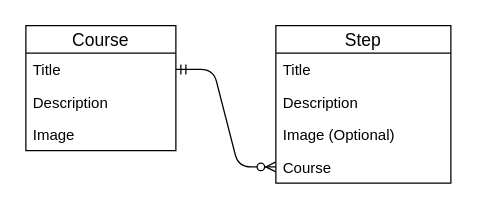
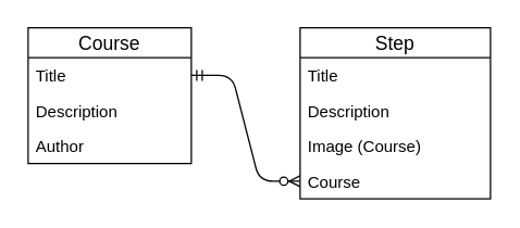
  <mxCell id="0" />
  <mxCell id="1" parent="0" />
  <mxCell id="2" value="Course" style="swimlane;fontStyle=0;childLayout=stackLayout;horizontal=1;startSize=22;horizontalStack=0;resizeParent=1;resizeParentMax=0;resizeLast=0;collapsible=1;marginBottom=0;align=center;fontSize=14;" vertex="1" parent="1"><mxGeometry x="20" y="20" width="120" height="100" as="geometry" /></mxCell>
  <mxCell id="3" value="Title" style="text;strokeColor=none;fillColor=none;spacingLeft=4;spacingRight=4;overflow=hidden;rotatable=0;points=[[0,0.5],[1,0.5]];portConstraint=eastwest;fontSize=12;" vertex="1" parent="2"><mxGeometry y="22" width="120" height="26" as="geometry" /></mxCell>
  <mxCell id="4" value="Description" style="text;strokeColor=none;fillColor=none;spacingLeft=4;spacingRight=4;overflow=hidden;rotatable=0;points=[[0,0.5],[1,0.5]];portConstraint=eastwest;fontSize=12;" vertex="1" parent="2"><mxGeometry y="48" width="120" height="26" as="geometry" /></mxCell>
- <mxCell id="5" value="Image" style="text;strokeColor=none;fillColor=none;spacingLeft=4;spacingRight=4;overflow=hidden;rotatable=0;points=[[0,0.5],[1,0.5]];portConstraint=eastwest;fontSize=12;" vertex="1" parent="2"><mxGeometry y="74" width="120" height="26" as="geometry" /></mxCell>
+ <mxCell id="5" value="Author" style="text;strokeColor=none;fillColor=none;spacingLeft=4;spacingRight=4;overflow=hidden;rotatable=0;points=[[0,0.5],[1,0.5]];portConstraint=eastwest;fontSize=12;" vertex="1" parent="2"><mxGeometry y="74" width="120" height="26" as="geometry" /></mxCell>
  <mxCell id="6" value="Step" style="swimlane;fontStyle=0;childLayout=stackLayout;horizontal=1;startSize=22;horizontalStack=0;resizeParent=1;resizeParentMax=0;resizeLast=0;collapsible=1;marginBottom=0;align=center;fontSize=14;" vertex="1" parent="1"><mxGeometry x="220" y="20" width="140" height="126" as="geometry" /></mxCell>
  <mxCell id="7" value="Title" style="text;strokeColor=none;fillColor=none;spacingLeft=4;spacingRight=4;overflow=hidden;rotatable=0;points=[[0,0.5],[1,0.5]];portConstraint=eastwest;fontSize=12;" vertex="1" parent="6"><mxGeometry y="22" width="140" height="26" as="geometry" /></mxCell>
  <mxCell id="8" value="Description" style="text;strokeColor=none;fillColor=none;spacingLeft=4;spacingRight=4;overflow=hidden;rotatable=0;points=[[0,0.5],[1,0.5]];portConstraint=eastwest;fontSize=12;" vertex="1" parent="6"><mxGeometry y="48" width="140" height="26" as="geometry" /></mxCell>
- <mxCell id="9" value="Image (Optional)" style="text;strokeColor=none;fillColor=none;spacingLeft=4;spacingRight=4;overflow=hidden;rotatable=0;points=[[0,0.5],[1,0.5]];portConstraint=eastwest;fontSize=12;" vertex="1" parent="6"><mxGeometry y="74" width="140" height="26" as="geometry" /></mxCell>
+ <mxCell id="9" value="Image (Course)" style="text;strokeColor=none;fillColor=none;spacingLeft=4;spacingRight=4;overflow=hidden;rotatable=0;points=[[0,0.5],[1,0.5]];portConstraint=eastwest;fontSize=12;" vertex="1" parent="6"><mxGeometry y="74" width="140" height="26" as="geometry" /></mxCell>
  <mxCell id="10" value="Course" style="text;strokeColor=none;fillColor=none;spacingLeft=4;spacingRight=4;overflow=hidden;rotatable=0;points=[[0,0.5],[1,0.5]];portConstraint=eastwest;fontSize=12;" vertex="1" parent="6"><mxGeometry y="100" width="140" height="26" as="geometry" /></mxCell>
  <mxCell id="11" value="" style="edgeStyle=entityRelationEdgeStyle;fontSize=12;html=1;endArrow=ERzeroToMany;startArrow=ERmandOne;" edge="1" parent="1" source="3" target="10"><mxGeometry width="100" height="100" relative="1" as="geometry"><mxPoint x="290" y="280" as="sourcePoint" /><mxPoint x="390" y="180" as="targetPoint" /></mxGeometry></mxCell>
